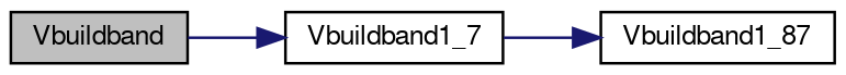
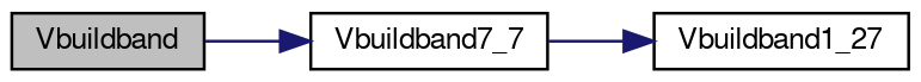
  digraph {
    rankdir=LR
    node [color=black fillcolor=white fontname=FreeSans fontsize=10 shape=record style=filled]
    edge [color=midnightblue fontname=FreeSans fontsize=10 labelfontname=FreeSans labelfontsize=10 style=solid]
    n1 [fillcolor=grey75 fontcolor=black height=0.2 label=Vbuildband width=0.4]
-   n2 [height=0.2 label=Vbuildband1_7 width=0.4]
-   n3 [height=0.2 label=Vbuildband1_87 width=0.4]
+   n2 [height=0.2 label=Vbuildband7_7 width=0.4]
+   n3 [height=0.2 label=Vbuildband1_27 width=0.4]
    n1 -> n2
    n2 -> n3
  }
